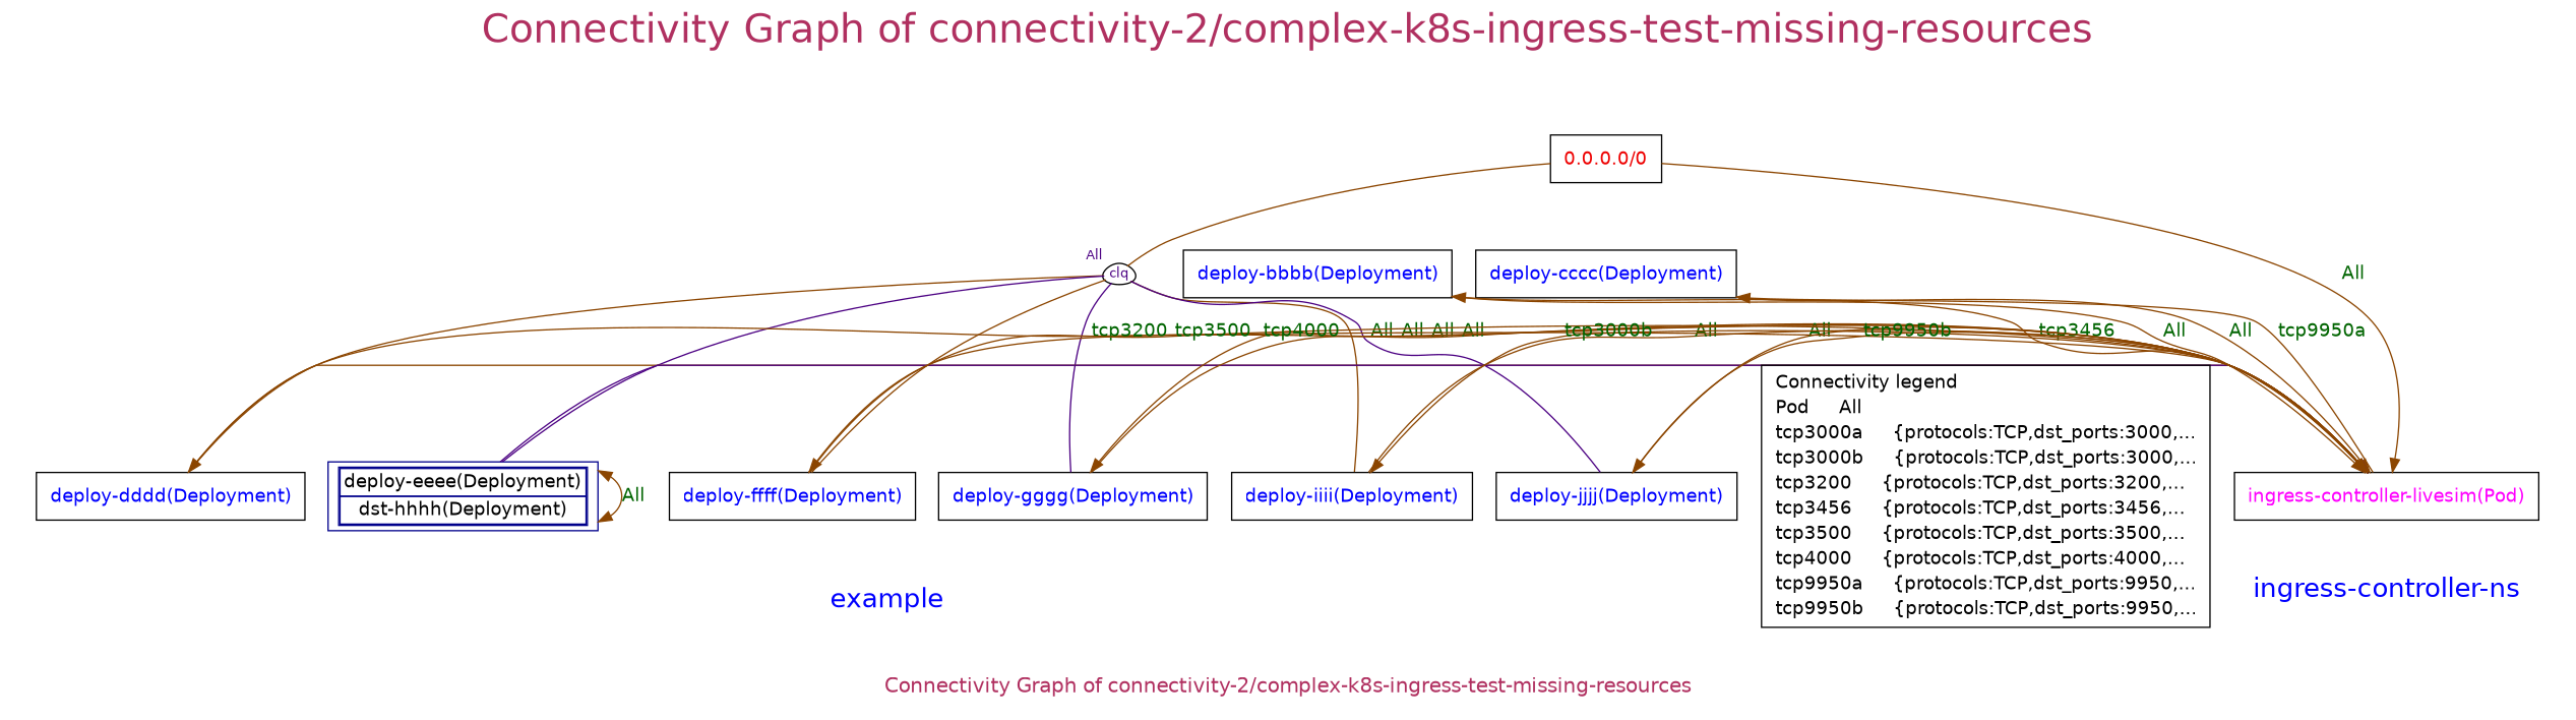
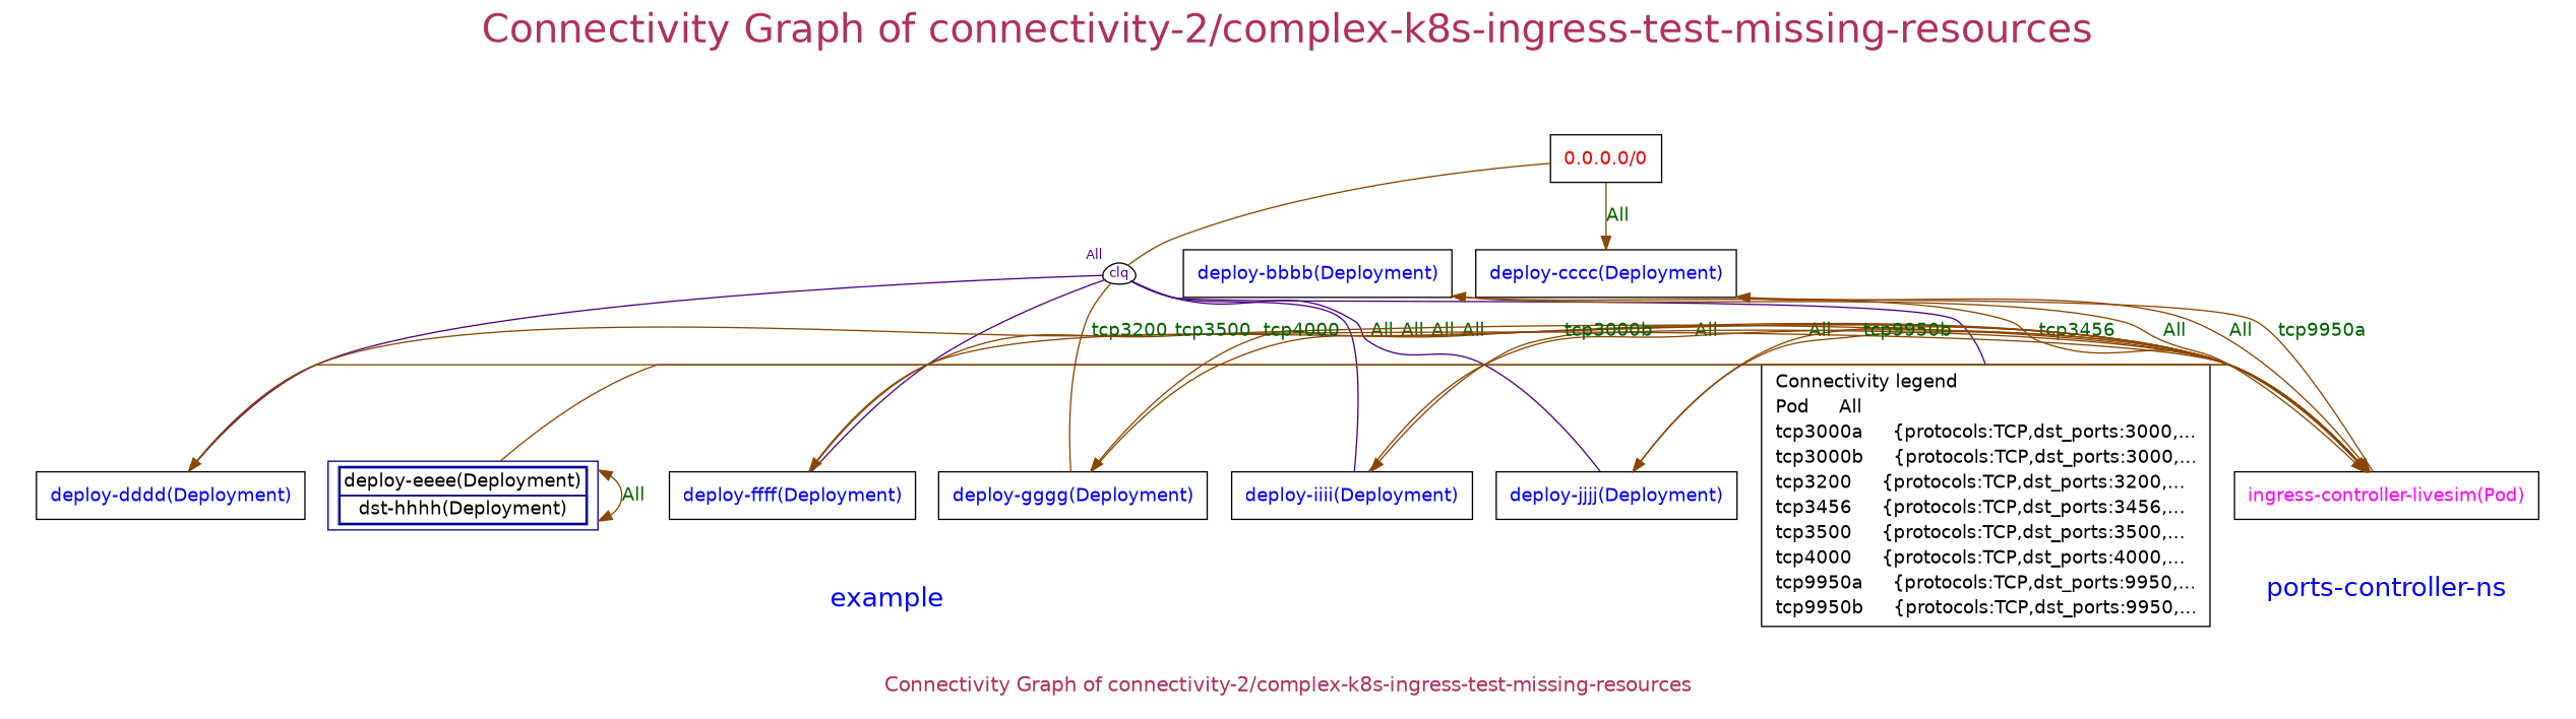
  digraph {
    fontcolor=maroon
    fontname="DejaVu Sans"
    fontsize=30
    label="Connectivity Graph of connectivity-2/complex-k8s-ingress-test-missing-resources"
    labelloc=t
    node [fontcolor=blue fontname="DejaVu Sans" shape=box]
    edge [arrowhead=normal arrowtail=none color=darkorange4 dir=both fontcolor=darkgreen fontname="DejaVu Sans"]
    n1 [color=black fillcolor=white fontcolor=indigo fontsize=10 height=0.2 label=clq margin=0 shape=egg style=filled width=0.2 xlabel=All]
    n2 [label=<<table border="0" cellspacing="0"><tr><td>deploy-bbbb(Deployment)</td></tr></table>>]
    n3 [label=<<table border="0" cellspacing="0"><tr><td>deploy-cccc(Deployment)</td></tr></table>>]
    n4 [label=<<table border="0" cellspacing="0"><tr><td>deploy-dddd(Deployment)</td></tr></table>>]
    n5 [color=blue4 label=<<table border="1" cellspacing="0"><tr><td>deploy-eeee(Deployment)</td></tr><tr><td>dst-hhhh(Deployment)</td></tr></table>> fontcolor=""]
    n6 [label=<<table border="0" cellspacing="0"><tr><td>deploy-ffff(Deployment)</td></tr></table>>]
    n7 [label=<<table border="0" cellspacing="0"><tr><td>deploy-gggg(Deployment)</td></tr></table>>]
    n8 [label=<<table border="0" cellspacing="0"><tr><td>deploy-iiii(Deployment)</td></tr></table>>]
    n9 [label=<<table border="0" cellspacing="0"><tr><td>deploy-jjjj(Deployment)</td></tr></table>>]
    n10 [fontcolor=magenta label=<<table border="0" cellspacing="0"><tr><td>ingress-controller-livesim(Pod)</td></tr></table>>]
    n11 [label=<<table border="0" cellspacing="0"><tr><td  align="text">Connectivity legend<br align="left" /></td></tr><tr><td align="text" tooltip="All" href="bogus">Pod     All<br align="left" /></td></tr><tr><td align="text" tooltip="{protocols:TCP,dst_ports:3000,hosts:aaaa.y.z}" href="bogus">tcp3000a     {protocols:TCP,dst_ports:3000,...<br align="left" /></td></tr><tr><td align="text" tooltip="{protocols:TCP,dst_ports:3000,hosts:iiii.y.z}" href="bogus">tcp3000b     {protocols:TCP,dst_ports:3000,...<br align="left" /></td></tr><tr><td align="text" tooltip="{protocols:TCP,dst_ports:3200,hosts:dddd.y.z}" href="bogus">tcp3200     {protocols:TCP,dst_ports:3200,...<br align="left" /></td></tr><tr><td align="text" tooltip="{protocols:TCP,dst_ports:3456,hosts:bbbb.y.z}" href="bogus">tcp3456     {protocols:TCP,dst_ports:3456,...<br align="left" /></td></tr><tr><td align="text" tooltip="{protocols:TCP,dst_ports:3500,hosts:ffff.y.z}" href="bogus">tcp3500     {protocols:TCP,dst_ports:3500,...<br align="left" /></td></tr><tr><td align="text" tooltip="{protocols:TCP,dst_ports:4000,hosts:gggg.y.z}" href="bogus">tcp4000     {protocols:TCP,dst_ports:4000,...<br align="left" /></td></tr><tr><td align="text" tooltip="{protocols:TCP,dst_ports:9950,hosts:cccc.y.z}" href="bogus">tcp9950a     {protocols:TCP,dst_ports:9950,...<br align="left" /></td></tr><tr><td align="text" tooltip="{protocols:TCP,dst_ports:9950,hosts:jjjj.y.z}" href="bogus">tcp9950b     {protocols:TCP,dst_ports:9950,...<br align="left" /></td></tr></table>> fontcolor=""]
    n12 [fontcolor=red2 label=<<table border="0" cellspacing="0"><tr><td>0.0.0.0/0</td></tr></table>>]
    subgraph cluster_1 {
      color=white
      fontsize=15
      labelloc=b
      n11
      n12
      subgraph cluster_2 {
        color=white
        fontcolor=blue
        fontsize=20
        label=example
        labelloc=b
        n1
        n2
        n3
        n4
        n5
        n6
        n7
        n8
        n9
      }
      subgraph cluster_3 {
        color=white
        fontcolor=blue
        fontsize=20
-       label="ingress-controller-ns"
+       label="ports-controller-ns"
        labelloc=b
        n10
      }
    }
-   n1 -> n4 [arrowhead=none]
-   n1 -> n5 [arrowhead=none color=indigo]
-   n1 -> n6 [arrowhead=none]
-   n1 -> n7 [arrowhead=none color=indigo]
-   n1 -> n8 [arrowhead=none]
+   n1 -> n4 [arrowhead=none color=indigo]
+   n1 -> n11 [arrowhead=none color=indigo]
+   n1 -> n6 [arrowhead=none color=indigo]
+   n1 -> n7 [arrowhead=none]
+   n1 -> n8 [arrowhead=none color=indigo]
    n1 -> n9 [arrowhead=none color=indigo]
    n2 -> n10 [label=All]
    n3 -> n10 [label=All]
    n4 -> n10 [label=All]
    n5 -> n5 [arrowtail=normal label=All]
-   n5 -> n10 [color=indigo label=All]
+   n5 -> n10 [label=All]
    n6 -> n10 [label=All]
    n7 -> n10 [label=All]
    n8 -> n10 [label=All]
    n9 -> n10 [label=All]
    n10 -> n2 [label=tcp3456]
    n10 -> n3 [label=tcp9950a]
    n10 -> n4 [label=tcp3200]
    n10 -> n6 [label=tcp3500]
    n10 -> n7 [label=tcp4000]
    n10 -> n8 [label=tcp3000b]
    n10 -> n9 [label=tcp9950b]
    n12 -> n1 [arrowhead=none]
-   n12 -> n10 [label=All]
+   n12 -> n3 [label=All]
  }
